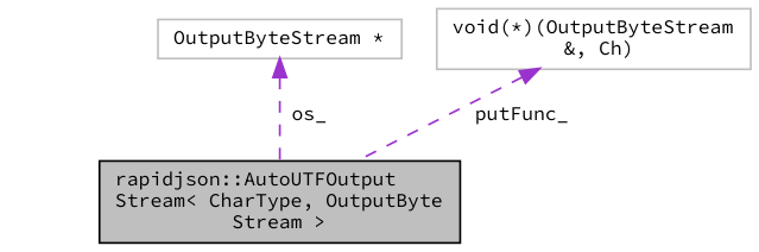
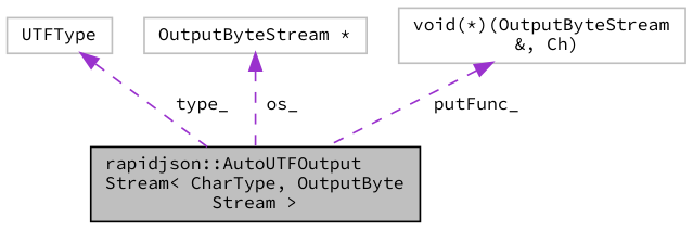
  digraph {
    fontname="Source Code Pro"
    node [color=grey75 fillcolor=white fontname="Source Code Pro" fontsize=10 shape=record style=filled]
    edge [color=darkorchid3 dir=back fontname="Source Code Pro" fontsize=10 labelfontname=Helvetica labelfontsize=10 style=dashed]
    n1 [color=black fillcolor=grey75 fontcolor=black height=0.2 label="rapidjson::AutoUTFOutput\lStream\< CharType, OutputByte\lStream \>" width=0.4]
+   n2 [height=0.2 label=UTFType width=0.4]
    n3 [height=0.2 label="OutputByteStream *" width=0.4]
    n4 [height=0.2 label="void(*)(OutputByteStream\l &, Ch)" width=0.4]
+   n2 -> n1 [label=" type_"]
    n3 -> n1 [label=" os_"]
    n4 -> n1 [label=" putFunc_"]
  }
